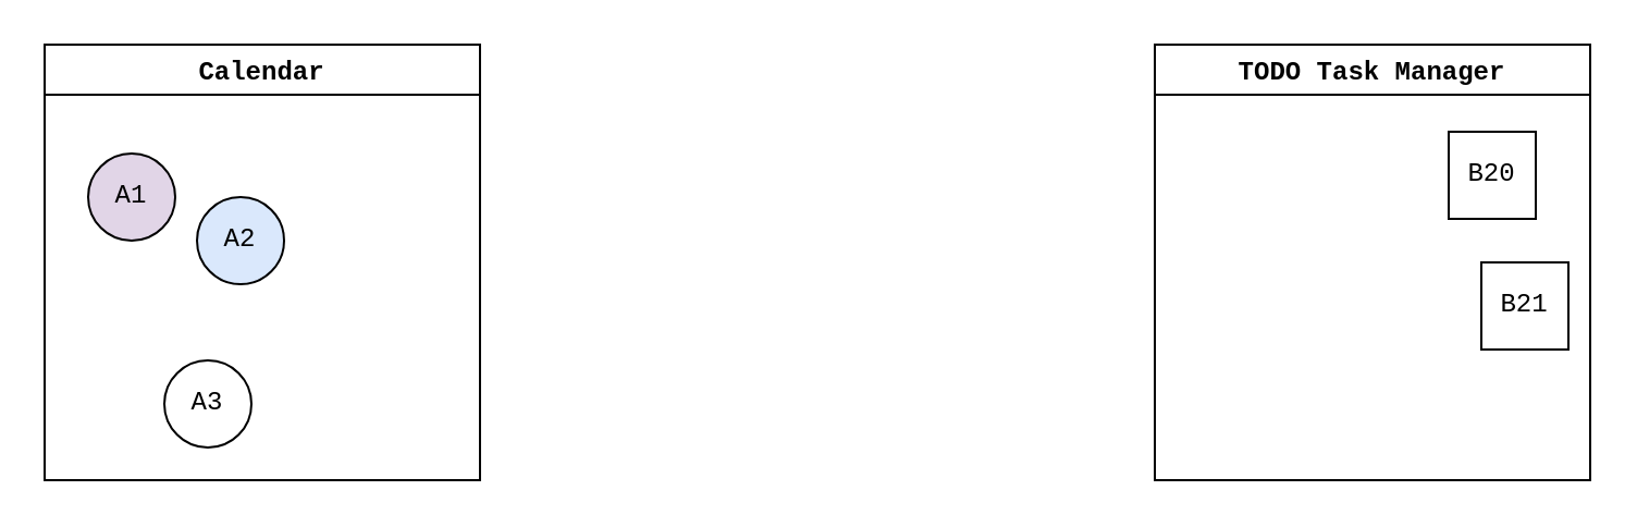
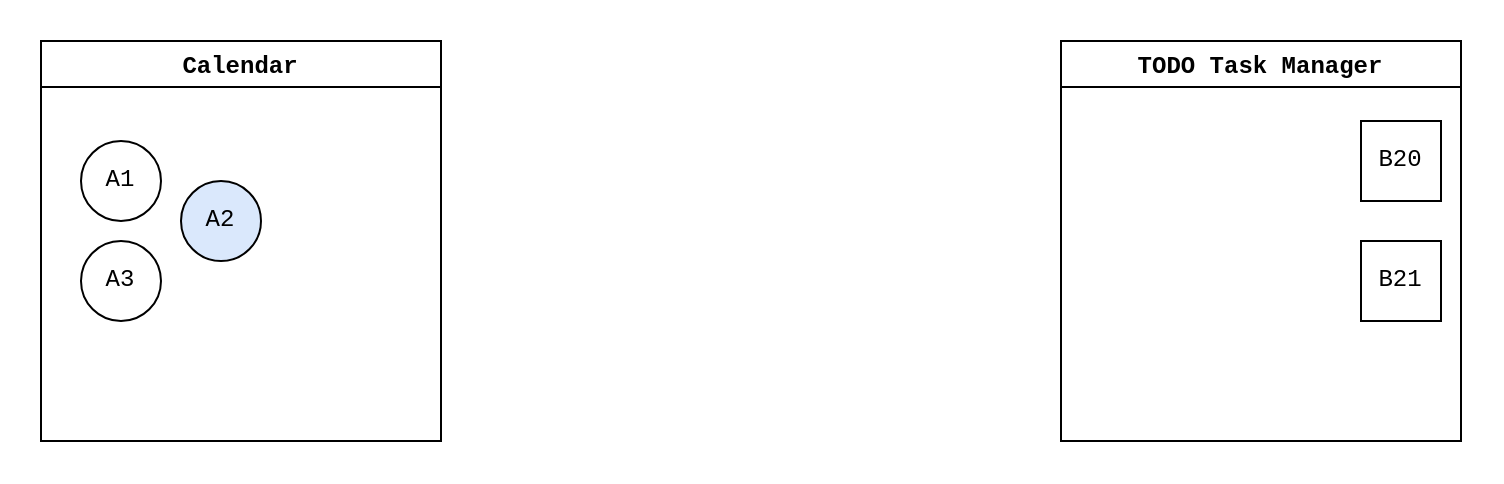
  <mxCell id="0" />
  <mxCell id="1" parent="0" />
  <mxCell id="2" value="Calendar" style="swimlane;fontFamily=Courier New;" parent="1" vertex="1"><mxGeometry x="20" y="20" width="200" height="200" as="geometry" /></mxCell>
- <mxCell id="3" value="A1" style="ellipse;whiteSpace=wrap;html=1;aspect=fixed;fontFamily=Courier New;fillColor=#e1d5e7;" parent="2" vertex="1"><mxGeometry x="20" y="50" width="40" height="40" as="geometry" /></mxCell>
- <mxCell id="4" value="A3" style="ellipse;whiteSpace=wrap;html=1;aspect=fixed;fontFamily=Courier New;" parent="2" vertex="1"><mxGeometry x="55" y="145" width="40" height="40" as="geometry" /></mxCell>
+ <mxCell id="3" value="A1" style="ellipse;whiteSpace=wrap;html=1;aspect=fixed;fontFamily=Courier New;" parent="2" vertex="1"><mxGeometry x="20" y="50" width="40" height="40" as="geometry" /></mxCell>
+ <mxCell id="4" value="A3" style="ellipse;whiteSpace=wrap;html=1;aspect=fixed;fontFamily=Courier New;" parent="2" vertex="1"><mxGeometry x="20" y="100" width="40" height="40" as="geometry" /></mxCell>
  <mxCell id="5" value="A2" style="ellipse;whiteSpace=wrap;html=1;aspect=fixed;fontFamily=Courier New;fillColor=#dae8fc;" parent="2" vertex="1"><mxGeometry x="70" y="70" width="40" height="40" as="geometry" /></mxCell>
  <mxCell id="6" value="TODO Task Manager" style="swimlane;fontFamily=Courier New;" parent="1" vertex="1"><mxGeometry x="530" y="20" width="200" height="200" as="geometry" /></mxCell>
- <mxCell id="7" value="B20" style="rectangle;whiteSpace=wrap;html=1;aspect=fixed;fontFamily=Courier New;" parent="6" vertex="1"><mxGeometry x="135" y="40" width="40" height="40" as="geometry" /></mxCell>
+ <mxCell id="7" value="B20" style="rectangle;whiteSpace=wrap;html=1;aspect=fixed;fontFamily=Courier New;" parent="6" vertex="1"><mxGeometry x="150" y="40" width="40" height="40" as="geometry" /></mxCell>
  <mxCell id="8" value="B21" style="rectangle;whiteSpace=wrap;html=1;aspect=fixed;fontFamily=Courier New;" parent="6" vertex="1"><mxGeometry x="150" y="100" width="40" height="40" as="geometry" /></mxCell>
